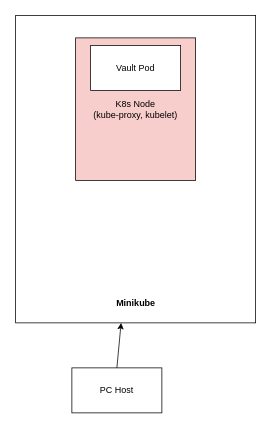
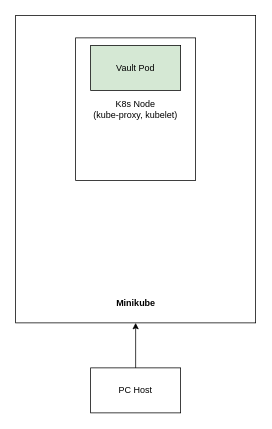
  <mxCell id="0" />
  <mxCell id="1" parent="0" />
  <mxCell id="2" value="" style="rounded=0;whiteSpace=wrap;html=1;" parent="1" vertex="1"><mxGeometry x="20" y="20" width="320" height="410" as="geometry" /></mxCell>
- <mxCell id="3" value="K8s Node&lt;br&gt;(kube-proxy, kubelet)" style="rounded=0;whiteSpace=wrap;html=1;fillColor=#f8cecc;" parent="1" vertex="1"><mxGeometry x="100" y="50" width="160" height="190" as="geometry" /></mxCell>
- <mxCell id="4" value="Vault Pod" style="rounded=0;whiteSpace=wrap;html=1;" parent="1" vertex="1"><mxGeometry x="120" y="60" width="120" height="60" as="geometry" /></mxCell>
- <mxCell id="5" value="PC Host" style="rounded=0;whiteSpace=wrap;html=1;" vertex="1" parent="1"><mxGeometry x="95" y="490" width="120" height="60" as="geometry" /></mxCell>
+ <mxCell id="3" value="K8s Node&lt;br&gt;(kube-proxy, kubelet)" style="rounded=0;whiteSpace=wrap;html=1;" parent="1" vertex="1"><mxGeometry x="100" y="50" width="160" height="190" as="geometry" /></mxCell>
+ <mxCell id="4" value="Vault Pod" style="rounded=0;whiteSpace=wrap;html=1;fillColor=#d5e8d4;" parent="1" vertex="1"><mxGeometry x="120" y="60" width="120" height="60" as="geometry" /></mxCell>
+ <mxCell id="5" value="PC Host" style="rounded=0;whiteSpace=wrap;html=1;" vertex="1" parent="1"><mxGeometry x="120" y="490" width="120" height="60" as="geometry" /></mxCell>
  <mxCell id="6" value="" style="endArrow=classic;html=1;rounded=0;exitX=0.5;exitY=0;exitDx=0;exitDy=0;" edge="1" parent="1" source="5" target="2"><mxGeometry width="50" height="50" relative="1" as="geometry"><mxPoint x="170" y="360" as="sourcePoint" /><mxPoint x="220" y="310" as="targetPoint" /></mxGeometry></mxCell>
  <mxCell id="7" value="&lt;font style=&quot;font-size: 12px;&quot;&gt;Minikube&lt;/font&gt;" style="text;strokeColor=none;fillColor=none;html=1;fontSize=24;fontStyle=1;verticalAlign=middle;align=center;" vertex="1" parent="1"><mxGeometry x="130" y="380" width="100" height="40" as="geometry" /></mxCell>
